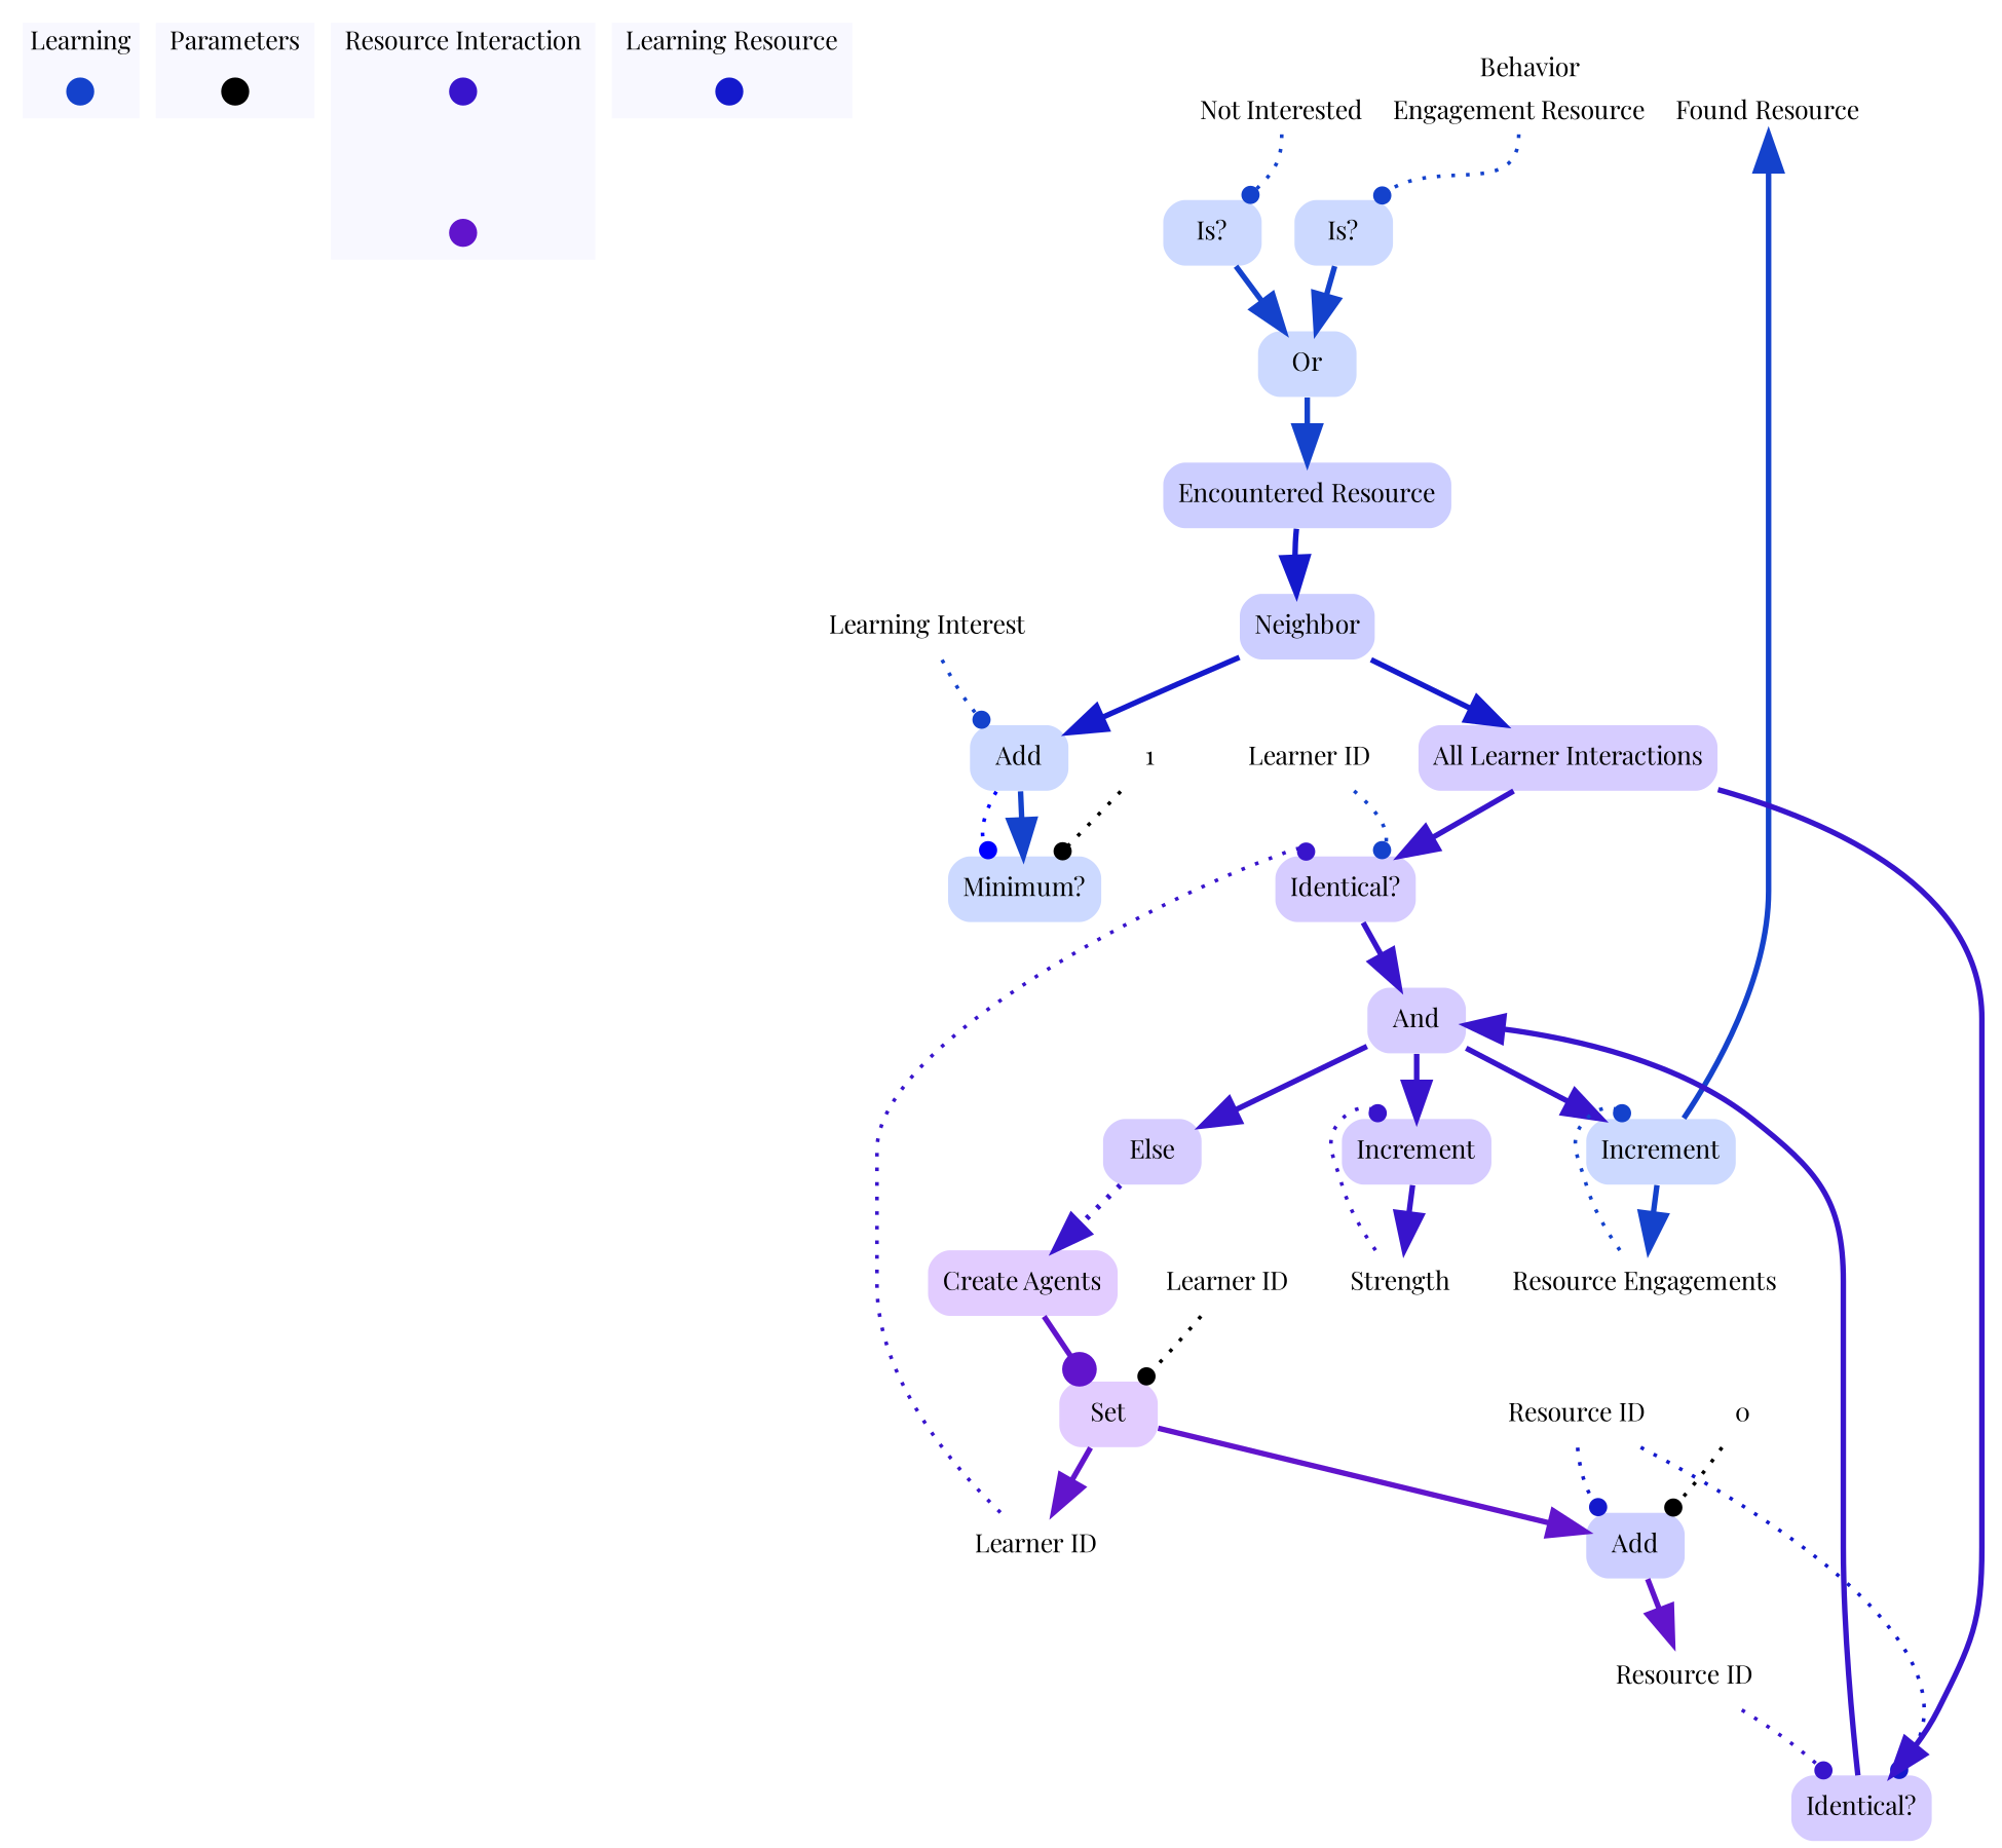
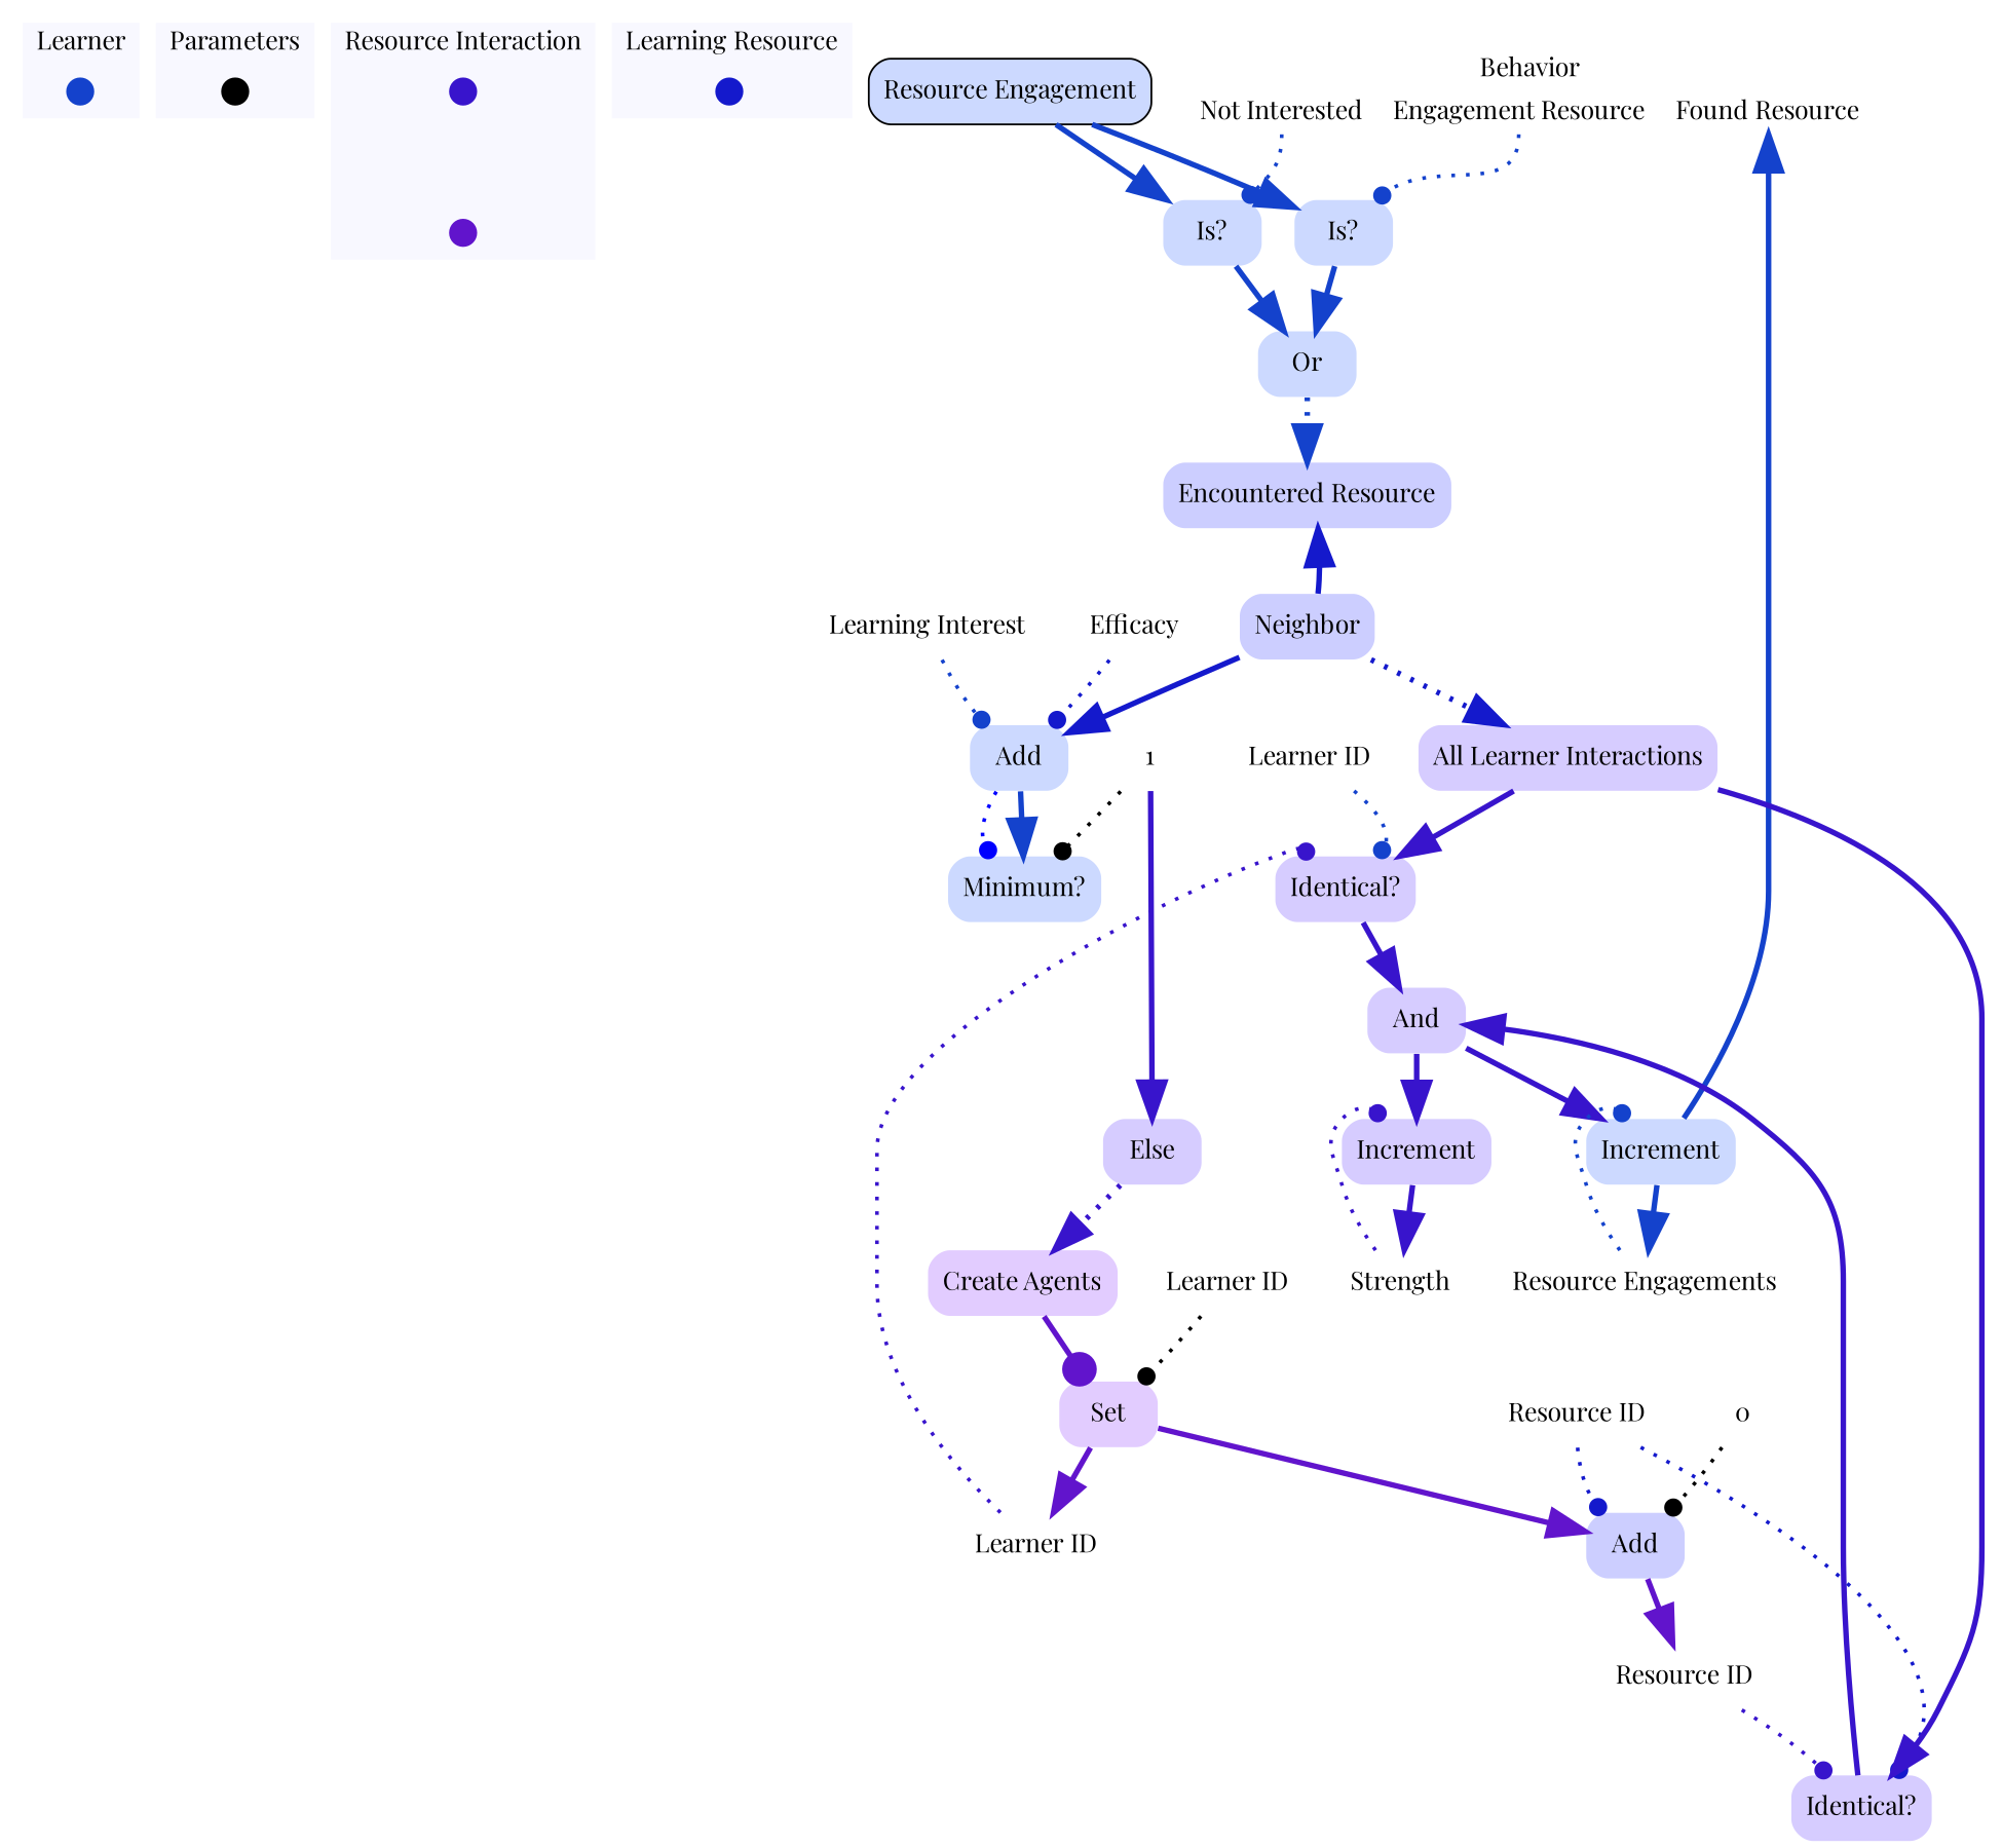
  digraph {
    fontname="Playfair Display"
    node [color=none fontname="Playfair Display" shape=none style="rounded,filled"]
    edge [fontname="Playfair Display" color="0.625, 0.9 , 0.8" penwidth=3.0 arrowsize=2.0]
    resourceEngagementOverview [color="0.625, 0.9 , 0.8" fixedsize=true fontcolor=white height=.2 shape=point style=filled width=.2]
    contextOverview [color=black fixedsize=true fontcolor=white height=.2 shape=point style=filled width=.2]
    allLearnerInteractionsOverview [color="0.699, 0.9 , 0.8" fixedsize=true fontcolor=white height=.2 shape=point style=filled width=.2]
    createAgentsOverview [color="0.736, 0.9 , 0.8" fixedsize=true fontcolor=white height=.2 shape=point style=filled width=.2]
    encounteredResourceOverview [color="0.662, 0.9 , 0.8" fixedsize=true fontcolor=white height=.2 shape=point style=filled width=.2]
    n6 [fillcolor=white label="{<learnerbehavior> Behavior | {<learnerbehaviornotInterested> Not Interested|<learnerbehaviorseekingResource> Engagement Resource|<learnerbehaviorfoundResource> Found Resource}}" shape=record style=filled]
    n7 [color="0.625, 0.2, 1.0" label="Is?"]
    n8 [color="0.625, 0.2, 1.0" label="Is?"]
    n9 [color="0.625, 0.2, 1.0" label=Or]
    n10 [fillcolor=white fontsize=14 label=Strength style=filled]
    n11 [color="0.699, 0.2, 1.0" label=Increment]
    n12 [fillcolor=white fontsize=14 label="Learner ID" style=filled]
    n13 [color="0.699, 0.2, 1.0" label="Identical?"]
    n14 [color="0.699, 0.2, 1.0" label=And]
    n15 [fillcolor=white fontsize=14 label="Learner ID" style=filled]
    n16 [fillcolor=white fontsize=14 label="Resource Engagements" style=filled]
    n17 [color="0.625, 0.2, 1.0" label=Increment]
    n18 [fillcolor=white fontsize=14 label="Resource ID" style=filled]
    n19 [color="0.699, 0.2, 1.0" label="Identical?"]
    n20 [fillcolor=white fontsize=14 label="Learning Interest" style=filled]
    n21 [color="0.625, 0.2, 1.0" label=Add]
    n22 [color="0.625, 0.2, 1.0" label="Minimum?"]
    n23 [fillcolor=white fontsize=14 label="Resource ID" style=filled]
    n24 [color="0.662, 0.2, 1.0" label=Add]
+   n25 [fillcolor=white fontsize=14 label=Efficacy style=filled]
+   n26 [color=black fillcolor="0.625, 0.2, 1.0" label="Resource Engagement" shape=box]
    n27 [color=gray fillcolor="0.662, 0.2, 1.0" label="Encountered Resource"]
    n28 [color="0.662, 0.2, 1.0" label=Neighbor]
    n29 [color=gray fillcolor="0.699, 0.2, 1.0" label="All Learner Interactions"]
    n30 [color="0.699, 0.2, 1.0" label=Else]
    n31 [color="0.736, 0.2, 1.0" label=Set]
    n32 [color=gray fillcolor="0.736, 0.2, 1.0" label="Create Agents"]
    n33 [label=1 color="" style=""]
    n34 [label="Learner ID" color="" style=""]
    n35 [label=0 color="" style=""]
    subgraph cluster_1 {
      color=white
      fillcolor=ghostwhite
-     label=Learning
+     label=Learner
      labeljust=l
      nodesep=0.1
      style=filled
      resourceEngagementOverview
    }
    subgraph cluster_2 {
      color=white
      fillcolor=ghostwhite
      label=Parameters
      labeljust=l
      style=filled
      contextOverview
    }
    subgraph cluster_3 {
      color=white
      fillcolor=ghostwhite
      label="Resource Interaction"
      labeljust=l
      nodesep=0.1
      style=filled
      allLearnerInteractionsOverview
      createAgentsOverview
    }
    subgraph cluster_4 {
      color=white
      fillcolor=ghostwhite
      label="Learning Resource"
      labeljust=l
      nodesep=0.1
      style=filled
      encounteredResourceOverview
    }
    allLearnerInteractionsOverview -> createAgentsOverview [style=invis color="" penwidth="" arrowsize=""]
    n6 -> n7 [arrowhead=dot headport=ne penwidth=2.0 style=dotted tailport=learnerbehaviorseekingResource arrowsize=""]
    n6 -> n8 [arrowhead=dot headport=ne penwidth=2.0 style=dotted tailport=learnerbehaviornotInterested arrowsize=""]
    n7 -> n9
    n8 -> n9
-   n9 -> n27
+   n9 -> n27 [style=dotted]
    n10 -> n11 [arrowhead=dot color="0.699, 0.9 , 0.8" headport=nw penwidth=2.0 style=dotted arrowsize=""]
    n11 -> n10 [color="0.699, 0.9 , 0.8"]
    n12 -> n13 [arrowhead=dot color="0.699, 0.9 , 0.8" headport=nw penwidth=2.0 style=dotted arrowsize=""]
    n13 -> n14 [color="0.699, 0.9 , 0.8"]
    n14 -> n11 [color="0.699, 0.9 , 0.8"]
    n14 -> n17 [color="0.699, 0.9 , 0.8"]
-   n14 -> n30 [color="0.699, 0.9 , 0.8"]
+   n33 -> n30 [color="0.699, 0.9 , 0.8"]
    n15 -> n13 [arrowhead=dot headport=ne penwidth=2.0 style=dotted arrowsize=""]
    n16 -> n17 [arrowhead=dot headport=nw penwidth=2.0 style=dotted arrowsize=""]
    n17 -> n6 [headport=learnerbehaviorfoundResource]
    n17 -> n16
    n18 -> n19 [arrowhead=dot color="0.699, 0.9 , 0.8" headport=nw penwidth=2.0 style=dotted arrowsize=""]
    n19 -> n14 [color="0.699, 0.9 , 0.8"]
    n20 -> n21 [arrowhead=dot headport=nw penwidth=2.0 style=dotted arrowsize=""]
    n21 -> n22
    n21 -> n22 [arrowhead=dot color=blue headport=nw penwidth=2.0 style=dotted arrowsize=""]
    n23 -> n19 [arrowhead=dot color="0.662, 0.9 , 0.8" headport=ne penwidth=2.0 style=dotted arrowsize=""]
    n23 -> n24 [arrowhead=dot color="0.662, 0.9 , 0.8" headport=nw penwidth=2.0 style=dotted arrowsize=""]
    n24 -> n18 [color="0.736, 0.9 , 0.8"]
-   n27 -> n28 [color="0.662, 0.9 , 0.8"]
+   n25 -> n21 [arrowhead=dot color="0.662, 0.9 , 0.8" headport=ne penwidth=2.0 style=dotted arrowsize=""]
+   n26 -> n7
+   n26 -> n8
+   n28 -> n27 [color="0.662, 0.9 , 0.8"]
    n28 -> n21 [color="0.662, 0.9 , 0.8"]
-   n28 -> n29 [color="0.662, 0.9 , 0.8"]
+   n28 -> n29 [color="0.662, 0.9 , 0.8" style=dotted]
    n29 -> n13 [color="0.699, 0.9 , 0.8"]
    n29 -> n19 [color="0.699, 0.9 , 0.8"]
    n30 -> n32 [color="0.699, 0.9 , 0.8" style=dotted]
    n31 -> n12 [color="0.736, 0.9 , 0.8"]
    n31 -> n24 [color="0.736, 0.9 , 0.8"]
    n32 -> n31 [arrowhead=dot color="0.736, 0.9 , 0.8"]
    n33 -> n22 [arrowhead=dot color=black headport=ne penwidth=2.0 style=dotted arrowsize=""]
    n34 -> n31 [arrowhead=dot color=black headport=ne penwidth=2.0 style=dotted arrowsize=""]
    n35 -> n24 [arrowhead=dot color=black headport=ne penwidth=2.0 style=dotted arrowsize=""]
  }
